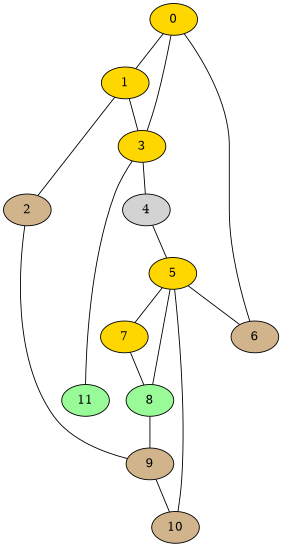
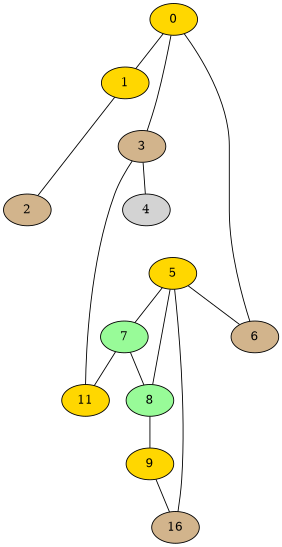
  graph {
    node [fillcolor=gold style=filled]
    0
    1
    6 [fillcolor=tan]
    2 [fillcolor=tan]
-   3
-   9 [fillcolor=tan]
+   3 [fillcolor=tan]
+   9
    4 [fillcolor=lightgrey]
-   11 [fillcolor=palegreen]
-   10 [fillcolor=tan]
+   11
+   10 [fillcolor=tan label=16]
    5
    8 [fillcolor=palegreen]
-   7
+   7 [fillcolor=palegreen]
    0 -- 1
    0 -- 6
    1 -- 2
-   1 -- 3
-   2 -- 9
    3 -- 0
    3 -- 4
    3 -- 11
    9 -- 10
-   4 -- 5
    5 -- 6
    5 -- 10
    5 -- 8
    5 -- 7
    8 -- 9
+   7 -- 11
    7 -- 8
  }
